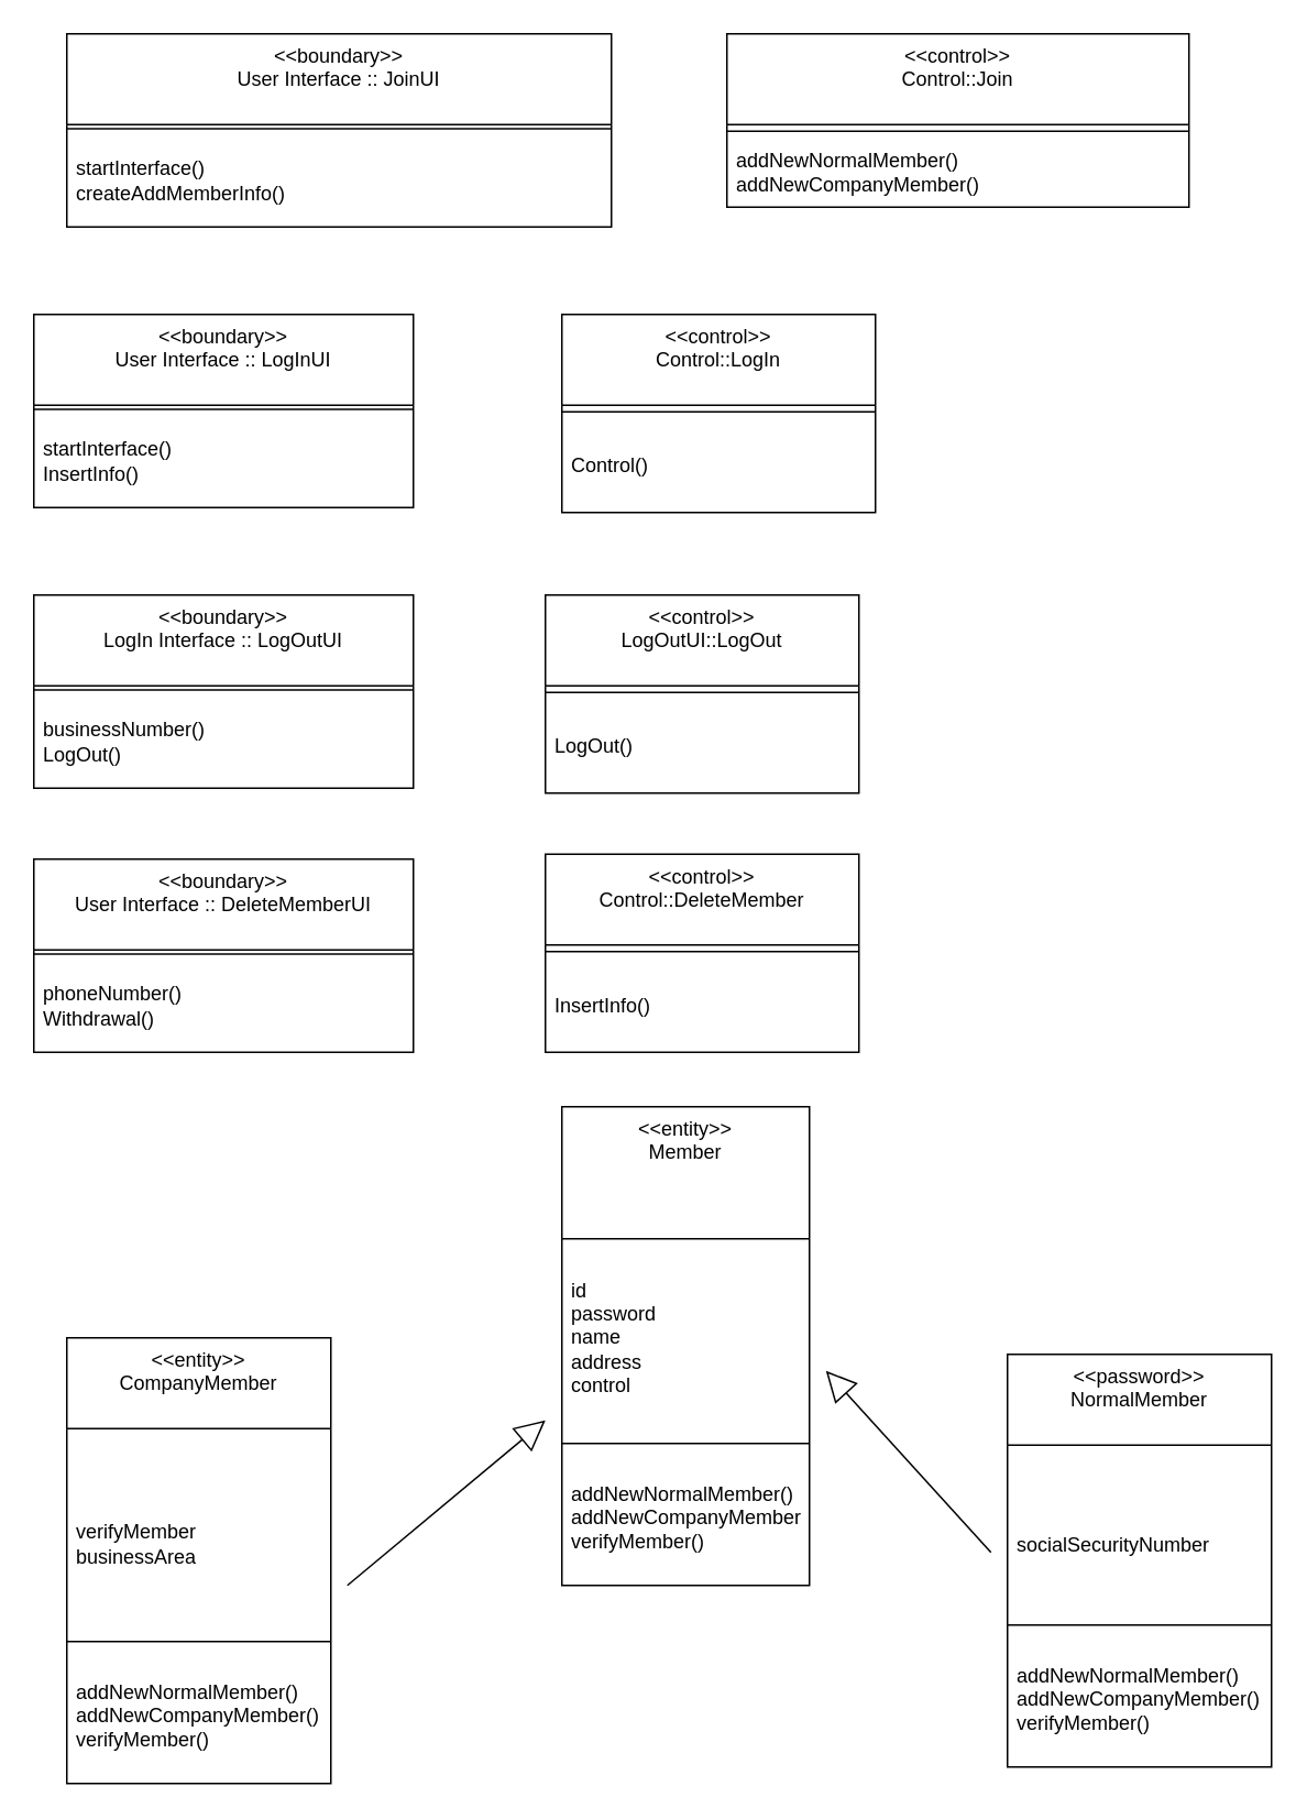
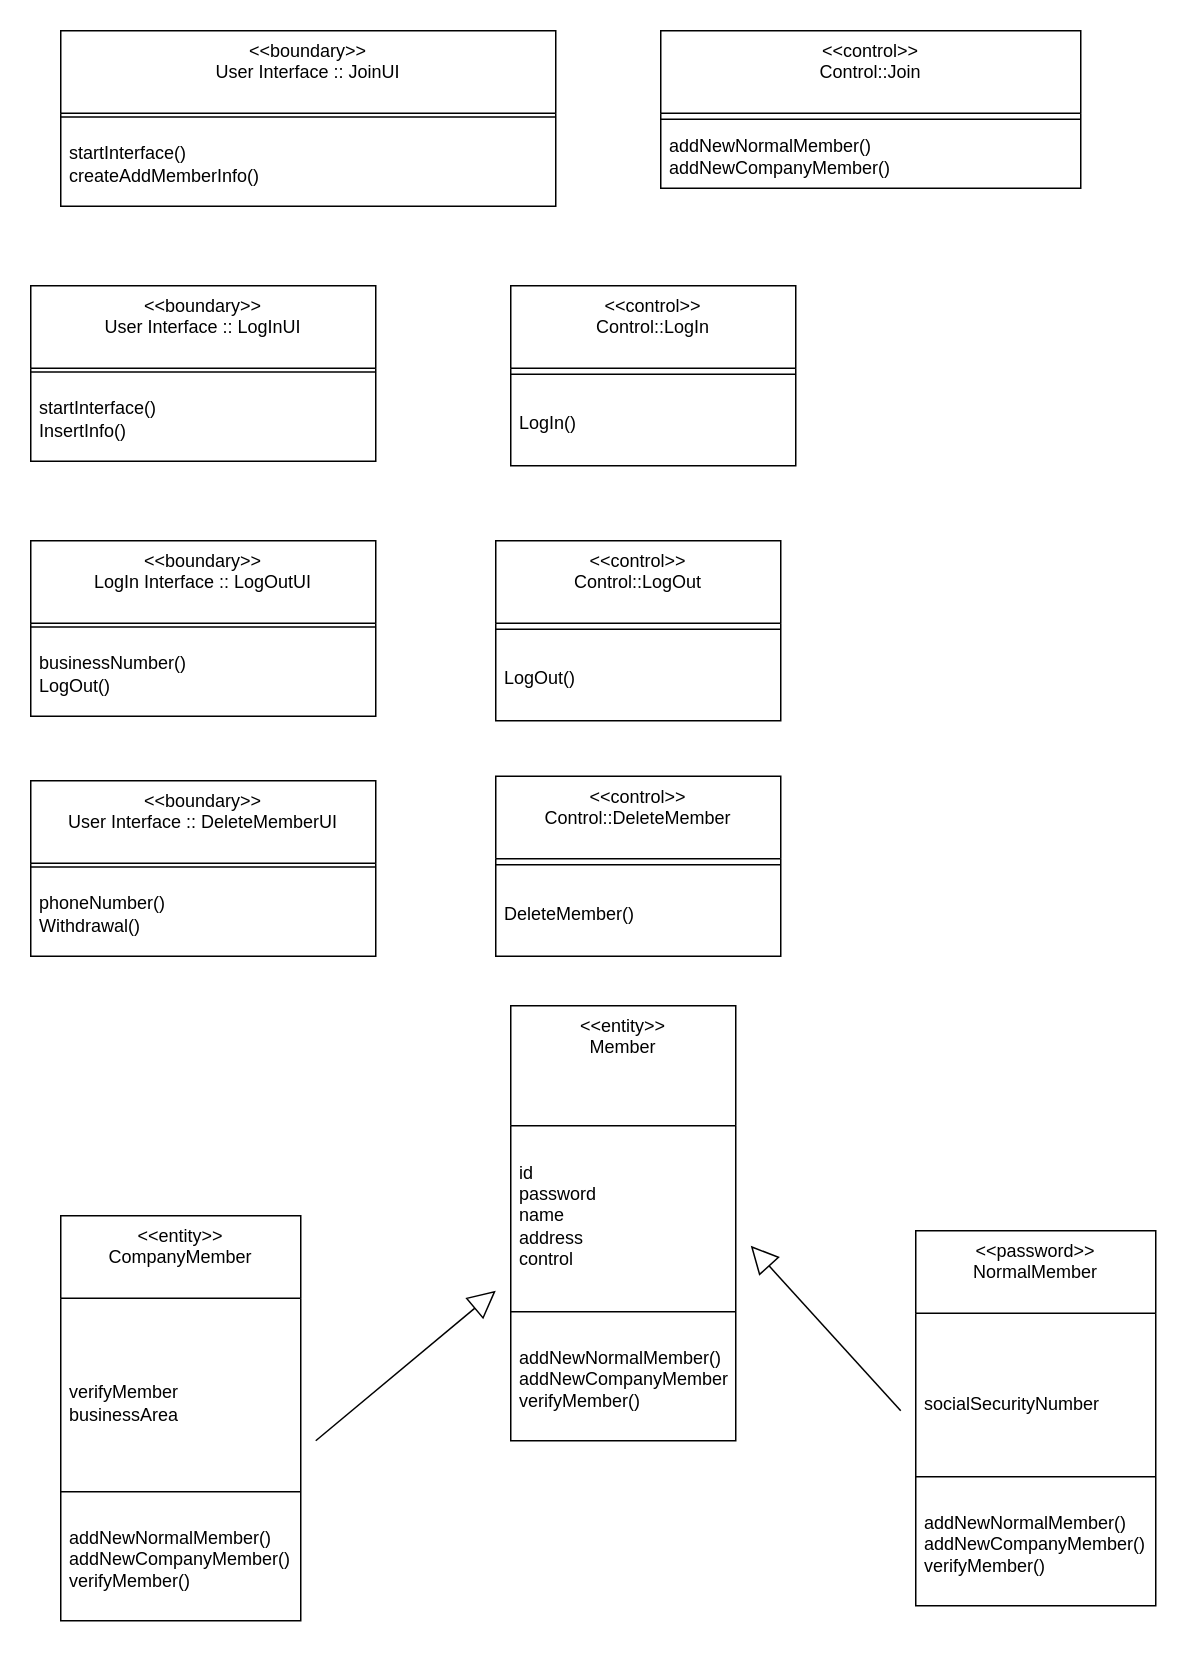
  <mxCell id="0" />
  <mxCell id="1" parent="0" />
  <mxCell id="2" value="&amp;lt;&amp;lt;boundary&amp;gt;&amp;gt;&lt;br&gt;User Interface :: JoinUI" style="swimlane;fontStyle=0;align=center;verticalAlign=top;childLayout=stackLayout;horizontal=1;startSize=55;horizontalStack=0;resizeParent=1;resizeParentMax=0;resizeLast=0;collapsible=0;marginBottom=0;html=1;whiteSpace=wrap;" vertex="1" parent="1"><mxGeometry x="40" y="20" width="330" height="117" as="geometry" /></mxCell>
  <mxCell id="3" value="" style="line;strokeWidth=1;fillColor=none;align=left;verticalAlign=middle;spacingTop=-1;spacingLeft=3;spacingRight=3;rotatable=0;labelPosition=right;points=[];portConstraint=eastwest;" vertex="1" parent="2"><mxGeometry y="55" width="330" height="5" as="geometry" /></mxCell>
  <mxCell id="4" value="startInterface()&lt;br&gt;createAddMemberInfo()" style="text;html=1;strokeColor=none;fillColor=none;align=left;verticalAlign=middle;spacingLeft=4;spacingRight=4;overflow=hidden;rotatable=0;points=[[0,0.5],[1,0.5]];portConstraint=eastwest;whiteSpace=wrap;" vertex="1" parent="2"><mxGeometry y="60" width="330" height="57" as="geometry" /></mxCell>
  <mxCell id="5" value="&amp;lt;&amp;lt;control&amp;gt;&amp;gt;&lt;br&gt;Control::Join" style="swimlane;fontStyle=0;align=center;verticalAlign=top;childLayout=stackLayout;horizontal=1;startSize=55;horizontalStack=0;resizeParent=1;resizeParentMax=0;resizeLast=0;collapsible=0;marginBottom=0;html=1;whiteSpace=wrap;" vertex="1" parent="1"><mxGeometry x="440" y="20" width="280" height="105" as="geometry" /></mxCell>
  <mxCell id="6" value="" style="line;strokeWidth=1;fillColor=none;align=left;verticalAlign=middle;spacingTop=-1;spacingLeft=3;spacingRight=3;rotatable=0;labelPosition=right;points=[];portConstraint=eastwest;" vertex="1" parent="5"><mxGeometry y="55" width="280" height="8" as="geometry" /></mxCell>
  <mxCell id="7" value="addNewNormalMember()&lt;br&gt;addNewCompanyMember()" style="text;html=1;strokeColor=none;fillColor=none;align=left;verticalAlign=middle;spacingLeft=4;spacingRight=4;overflow=hidden;rotatable=0;points=[[0,0.5],[1,0.5]];portConstraint=eastwest;whiteSpace=wrap;" vertex="1" parent="5"><mxGeometry y="63" width="280" height="42" as="geometry" /></mxCell>
  <mxCell id="8" value="&amp;lt;&amp;lt;entity&amp;gt;&amp;gt;&lt;br&gt;Member" style="swimlane;fontStyle=0;align=center;verticalAlign=top;childLayout=stackLayout;horizontal=1;startSize=80;horizontalStack=0;resizeParent=1;resizeParentMax=0;resizeLast=0;collapsible=0;marginBottom=0;html=1;whiteSpace=wrap;" vertex="1" parent="1"><mxGeometry x="340" y="670" width="150" height="290" as="geometry" /></mxCell>
  <mxCell id="9" value="id&lt;br&gt;password&lt;br&gt;name&lt;br&gt;address&lt;br&gt;control" style="text;html=1;strokeColor=none;fillColor=none;align=left;verticalAlign=middle;spacingLeft=4;spacingRight=4;overflow=hidden;rotatable=0;points=[[0,0.5],[1,0.5]];portConstraint=eastwest;whiteSpace=wrap;" vertex="1" parent="8"><mxGeometry y="80" width="150" height="120" as="geometry" /></mxCell>
  <mxCell id="10" value="" style="line;strokeWidth=1;fillColor=none;align=left;verticalAlign=middle;spacingTop=-1;spacingLeft=3;spacingRight=3;rotatable=0;labelPosition=right;points=[];portConstraint=eastwest;" vertex="1" parent="8"><mxGeometry y="200" width="150" height="8" as="geometry" /></mxCell>
  <mxCell id="11" value="addNewNormalMember()&lt;br&gt;addNewCompanyMember()&lt;br&gt;verifyMember()" style="text;html=1;strokeColor=none;fillColor=none;align=left;verticalAlign=middle;spacingLeft=4;spacingRight=4;overflow=hidden;rotatable=0;points=[[0,0.5],[1,0.5]];portConstraint=eastwest;whiteSpace=wrap;" vertex="1" parent="8"><mxGeometry y="208" width="150" height="82" as="geometry" /></mxCell>
  <mxCell id="12" value="&amp;lt;&amp;lt;boundary&amp;gt;&amp;gt;&lt;br&gt;User Interface :: LogInUI" style="swimlane;fontStyle=0;align=center;verticalAlign=top;childLayout=stackLayout;horizontal=1;startSize=55;horizontalStack=0;resizeParent=1;resizeParentMax=0;resizeLast=0;collapsible=0;marginBottom=0;html=1;whiteSpace=wrap;" vertex="1" parent="1"><mxGeometry x="20" y="190" width="230" height="117" as="geometry" /></mxCell>
  <mxCell id="13" value="" style="line;strokeWidth=1;fillColor=none;align=left;verticalAlign=middle;spacingTop=-1;spacingLeft=3;spacingRight=3;rotatable=0;labelPosition=right;points=[];portConstraint=eastwest;" vertex="1" parent="12"><mxGeometry y="55" width="230" height="5" as="geometry" /></mxCell>
  <mxCell id="14" value="startInterface()&lt;br&gt;InsertInfo()" style="text;html=1;strokeColor=none;fillColor=none;align=left;verticalAlign=middle;spacingLeft=4;spacingRight=4;overflow=hidden;rotatable=0;points=[[0,0.5],[1,0.5]];portConstraint=eastwest;whiteSpace=wrap;" vertex="1" parent="12"><mxGeometry y="60" width="230" height="57" as="geometry" /></mxCell>
  <mxCell id="15" value="&amp;lt;&amp;lt;control&amp;gt;&amp;gt;&lt;br&gt;Control::LogIn" style="swimlane;fontStyle=0;align=center;verticalAlign=top;childLayout=stackLayout;horizontal=1;startSize=55;horizontalStack=0;resizeParent=1;resizeParentMax=0;resizeLast=0;collapsible=0;marginBottom=0;html=1;whiteSpace=wrap;" vertex="1" parent="1"><mxGeometry x="340" y="190" width="190" height="120" as="geometry" /></mxCell>
  <mxCell id="16" value="" style="line;strokeWidth=1;fillColor=none;align=left;verticalAlign=middle;spacingTop=-1;spacingLeft=3;spacingRight=3;rotatable=0;labelPosition=right;points=[];portConstraint=eastwest;" vertex="1" parent="15"><mxGeometry y="55" width="190" height="8" as="geometry" /></mxCell>
- <mxCell id="17" value="Control()" style="text;html=1;strokeColor=none;fillColor=none;align=left;verticalAlign=middle;spacingLeft=4;spacingRight=4;overflow=hidden;rotatable=0;points=[[0,0.5],[1,0.5]];portConstraint=eastwest;whiteSpace=wrap;" vertex="1" parent="15"><mxGeometry y="63" width="190" height="57" as="geometry" /></mxCell>
+ <mxCell id="17" value="LogIn()" style="text;html=1;strokeColor=none;fillColor=none;align=left;verticalAlign=middle;spacingLeft=4;spacingRight=4;overflow=hidden;rotatable=0;points=[[0,0.5],[1,0.5]];portConstraint=eastwest;whiteSpace=wrap;" vertex="1" parent="15"><mxGeometry y="63" width="190" height="57" as="geometry" /></mxCell>
  <mxCell id="18" value="&amp;lt;&amp;lt;boundary&amp;gt;&amp;gt;&lt;br&gt;LogIn Interface :: LogOutUI" style="swimlane;fontStyle=0;align=center;verticalAlign=top;childLayout=stackLayout;horizontal=1;startSize=55;horizontalStack=0;resizeParent=1;resizeParentMax=0;resizeLast=0;collapsible=0;marginBottom=0;html=1;whiteSpace=wrap;" vertex="1" parent="1"><mxGeometry x="20" y="360" width="230" height="117" as="geometry" /></mxCell>
  <mxCell id="19" value="" style="line;strokeWidth=1;fillColor=none;align=left;verticalAlign=middle;spacingTop=-1;spacingLeft=3;spacingRight=3;rotatable=0;labelPosition=right;points=[];portConstraint=eastwest;" vertex="1" parent="18"><mxGeometry y="55" width="230" height="5" as="geometry" /></mxCell>
  <mxCell id="20" value="businessNumber()&lt;br&gt;LogOut()" style="text;html=1;strokeColor=none;fillColor=none;align=left;verticalAlign=middle;spacingLeft=4;spacingRight=4;overflow=hidden;rotatable=0;points=[[0,0.5],[1,0.5]];portConstraint=eastwest;whiteSpace=wrap;" vertex="1" parent="18"><mxGeometry y="60" width="230" height="57" as="geometry" /></mxCell>
- <mxCell id="21" value="&amp;lt;&amp;lt;control&amp;gt;&amp;gt;&lt;br&gt;LogOutUI::LogOut" style="swimlane;fontStyle=0;align=center;verticalAlign=top;childLayout=stackLayout;horizontal=1;startSize=55;horizontalStack=0;resizeParent=1;resizeParentMax=0;resizeLast=0;collapsible=0;marginBottom=0;html=1;whiteSpace=wrap;" vertex="1" parent="1"><mxGeometry x="330" y="360" width="190" height="120" as="geometry" /></mxCell>
+ <mxCell id="21" value="&amp;lt;&amp;lt;control&amp;gt;&amp;gt;&lt;br&gt;Control::LogOut" style="swimlane;fontStyle=0;align=center;verticalAlign=top;childLayout=stackLayout;horizontal=1;startSize=55;horizontalStack=0;resizeParent=1;resizeParentMax=0;resizeLast=0;collapsible=0;marginBottom=0;html=1;whiteSpace=wrap;" vertex="1" parent="1"><mxGeometry x="330" y="360" width="190" height="120" as="geometry" /></mxCell>
  <mxCell id="22" value="" style="line;strokeWidth=1;fillColor=none;align=left;verticalAlign=middle;spacingTop=-1;spacingLeft=3;spacingRight=3;rotatable=0;labelPosition=right;points=[];portConstraint=eastwest;" vertex="1" parent="21"><mxGeometry y="55" width="190" height="8" as="geometry" /></mxCell>
  <mxCell id="23" value="LogOut()" style="text;html=1;strokeColor=none;fillColor=none;align=left;verticalAlign=middle;spacingLeft=4;spacingRight=4;overflow=hidden;rotatable=0;points=[[0,0.5],[1,0.5]];portConstraint=eastwest;whiteSpace=wrap;" vertex="1" parent="21"><mxGeometry y="63" width="190" height="57" as="geometry" /></mxCell>
  <mxCell id="24" value="&amp;lt;&amp;lt;boundary&amp;gt;&amp;gt;&lt;br&gt;User Interface :: DeleteMemberUI" style="swimlane;fontStyle=0;align=center;verticalAlign=top;childLayout=stackLayout;horizontal=1;startSize=55;horizontalStack=0;resizeParent=1;resizeParentMax=0;resizeLast=0;collapsible=0;marginBottom=0;html=1;whiteSpace=wrap;" vertex="1" parent="1"><mxGeometry x="20" y="520" width="230" height="117" as="geometry" /></mxCell>
  <mxCell id="25" value="" style="line;strokeWidth=1;fillColor=none;align=left;verticalAlign=middle;spacingTop=-1;spacingLeft=3;spacingRight=3;rotatable=0;labelPosition=right;points=[];portConstraint=eastwest;" vertex="1" parent="24"><mxGeometry y="55" width="230" height="5" as="geometry" /></mxCell>
  <mxCell id="26" value="phoneNumber()&lt;br&gt;Withdrawal()" style="text;html=1;strokeColor=none;fillColor=none;align=left;verticalAlign=middle;spacingLeft=4;spacingRight=4;overflow=hidden;rotatable=0;points=[[0,0.5],[1,0.5]];portConstraint=eastwest;whiteSpace=wrap;" vertex="1" parent="24"><mxGeometry y="60" width="230" height="57" as="geometry" /></mxCell>
  <mxCell id="27" value="&amp;lt;&amp;lt;control&amp;gt;&amp;gt;&lt;br&gt;Control::DeleteMember" style="swimlane;fontStyle=0;align=center;verticalAlign=top;childLayout=stackLayout;horizontal=1;startSize=55;horizontalStack=0;resizeParent=1;resizeParentMax=0;resizeLast=0;collapsible=0;marginBottom=0;html=1;whiteSpace=wrap;" vertex="1" parent="1"><mxGeometry x="330" y="517" width="190" height="120" as="geometry" /></mxCell>
  <mxCell id="28" value="" style="line;strokeWidth=1;fillColor=none;align=left;verticalAlign=middle;spacingTop=-1;spacingLeft=3;spacingRight=3;rotatable=0;labelPosition=right;points=[];portConstraint=eastwest;" vertex="1" parent="27"><mxGeometry y="55" width="190" height="8" as="geometry" /></mxCell>
- <mxCell id="29" value="InsertInfo()" style="text;html=1;strokeColor=none;fillColor=none;align=left;verticalAlign=middle;spacingLeft=4;spacingRight=4;overflow=hidden;rotatable=0;points=[[0,0.5],[1,0.5]];portConstraint=eastwest;whiteSpace=wrap;" vertex="1" parent="27"><mxGeometry y="63" width="190" height="57" as="geometry" /></mxCell>
+ <mxCell id="29" value="DeleteMember()" style="text;html=1;strokeColor=none;fillColor=none;align=left;verticalAlign=middle;spacingLeft=4;spacingRight=4;overflow=hidden;rotatable=0;points=[[0,0.5],[1,0.5]];portConstraint=eastwest;whiteSpace=wrap;" vertex="1" parent="27"><mxGeometry y="63" width="190" height="57" as="geometry" /></mxCell>
  <mxCell id="30" value="&amp;lt;&amp;lt;entity&amp;gt;&amp;gt;&lt;br&gt;CompanyMember" style="swimlane;fontStyle=0;align=center;verticalAlign=top;childLayout=stackLayout;horizontal=1;startSize=55;horizontalStack=0;resizeParent=1;resizeParentMax=0;resizeLast=0;collapsible=0;marginBottom=0;html=1;whiteSpace=wrap;" vertex="1" parent="1"><mxGeometry x="40" y="810" width="160" height="270" as="geometry" /></mxCell>
  <mxCell id="31" value="&lt;br&gt;verifyMember&lt;br&gt;businessArea" style="text;html=1;strokeColor=none;fillColor=none;align=left;verticalAlign=middle;spacingLeft=4;spacingRight=4;overflow=hidden;rotatable=0;points=[[0,0.5],[1,0.5]];portConstraint=eastwest;whiteSpace=wrap;" vertex="1" parent="30"><mxGeometry y="55" width="160" height="125" as="geometry" /></mxCell>
  <mxCell id="32" value="" style="line;strokeWidth=1;fillColor=none;align=left;verticalAlign=middle;spacingTop=-1;spacingLeft=3;spacingRight=3;rotatable=0;labelPosition=right;points=[];portConstraint=eastwest;" vertex="1" parent="30"><mxGeometry y="180" width="160" height="8" as="geometry" /></mxCell>
  <mxCell id="33" value="addNewNormalMember()&lt;br&gt;addNewCompanyMember()&lt;br&gt;verifyMember()" style="text;html=1;strokeColor=none;fillColor=none;align=left;verticalAlign=middle;spacingLeft=4;spacingRight=4;overflow=hidden;rotatable=0;points=[[0,0.5],[1,0.5]];portConstraint=eastwest;whiteSpace=wrap;" vertex="1" parent="30"><mxGeometry y="188" width="160" height="82" as="geometry" /></mxCell>
  <mxCell id="34" value="&amp;lt;&amp;lt;password&amp;gt;&amp;gt;&lt;br&gt;NormalMember" style="swimlane;fontStyle=0;align=center;verticalAlign=top;childLayout=stackLayout;horizontal=1;startSize=55;horizontalStack=0;resizeParent=1;resizeParentMax=0;resizeLast=0;collapsible=0;marginBottom=0;html=1;whiteSpace=wrap;" vertex="1" parent="1"><mxGeometry x="610" y="820" width="160" height="250" as="geometry" /></mxCell>
  <mxCell id="35" value="&lt;br&gt;socialSecurityNumber" style="text;html=1;strokeColor=none;fillColor=none;align=left;verticalAlign=middle;spacingLeft=4;spacingRight=4;overflow=hidden;rotatable=0;points=[[0,0.5],[1,0.5]];portConstraint=eastwest;whiteSpace=wrap;" vertex="1" parent="34"><mxGeometry y="55" width="160" height="105" as="geometry" /></mxCell>
  <mxCell id="36" value="" style="line;strokeWidth=1;fillColor=none;align=left;verticalAlign=middle;spacingTop=-1;spacingLeft=3;spacingRight=3;rotatable=0;labelPosition=right;points=[];portConstraint=eastwest;" vertex="1" parent="34"><mxGeometry y="160" width="160" height="8" as="geometry" /></mxCell>
  <mxCell id="37" value="addNewNormalMember()&lt;br&gt;addNewCompanyMember()&lt;br&gt;verifyMember()" style="text;html=1;strokeColor=none;fillColor=none;align=left;verticalAlign=middle;spacingLeft=4;spacingRight=4;overflow=hidden;rotatable=0;points=[[0,0.5],[1,0.5]];portConstraint=eastwest;whiteSpace=wrap;" vertex="1" parent="34"><mxGeometry y="168" width="160" height="82" as="geometry" /></mxCell>
  <mxCell id="38" value="" style="endArrow=block;endSize=16;endFill=0;html=1;rounded=0;" edge="1" parent="1"><mxGeometry width="160" relative="1" as="geometry"><mxPoint x="210" y="960" as="sourcePoint" /><mxPoint x="330" y="860" as="targetPoint" /></mxGeometry></mxCell>
  <mxCell id="39" value="" style="endArrow=block;endSize=16;endFill=0;html=1;rounded=0;" edge="1" parent="1"><mxGeometry width="160" relative="1" as="geometry"><mxPoint x="600" y="940" as="sourcePoint" /><mxPoint x="500" y="830" as="targetPoint" /></mxGeometry></mxCell>
